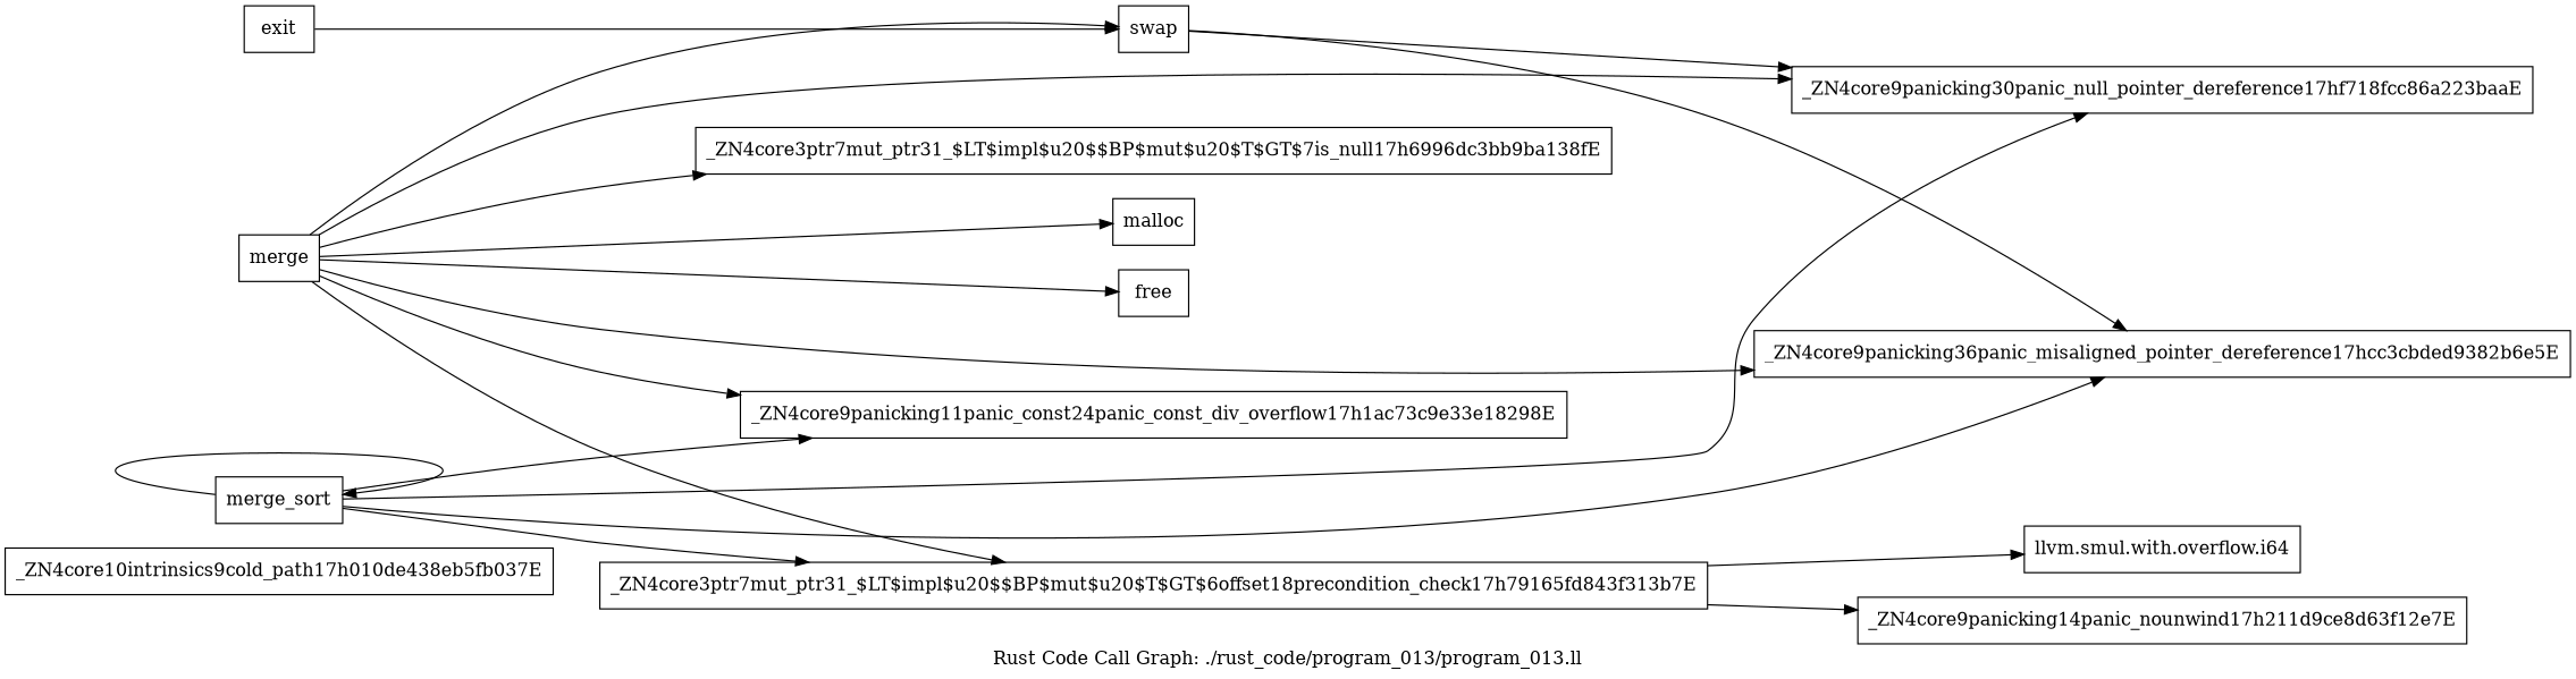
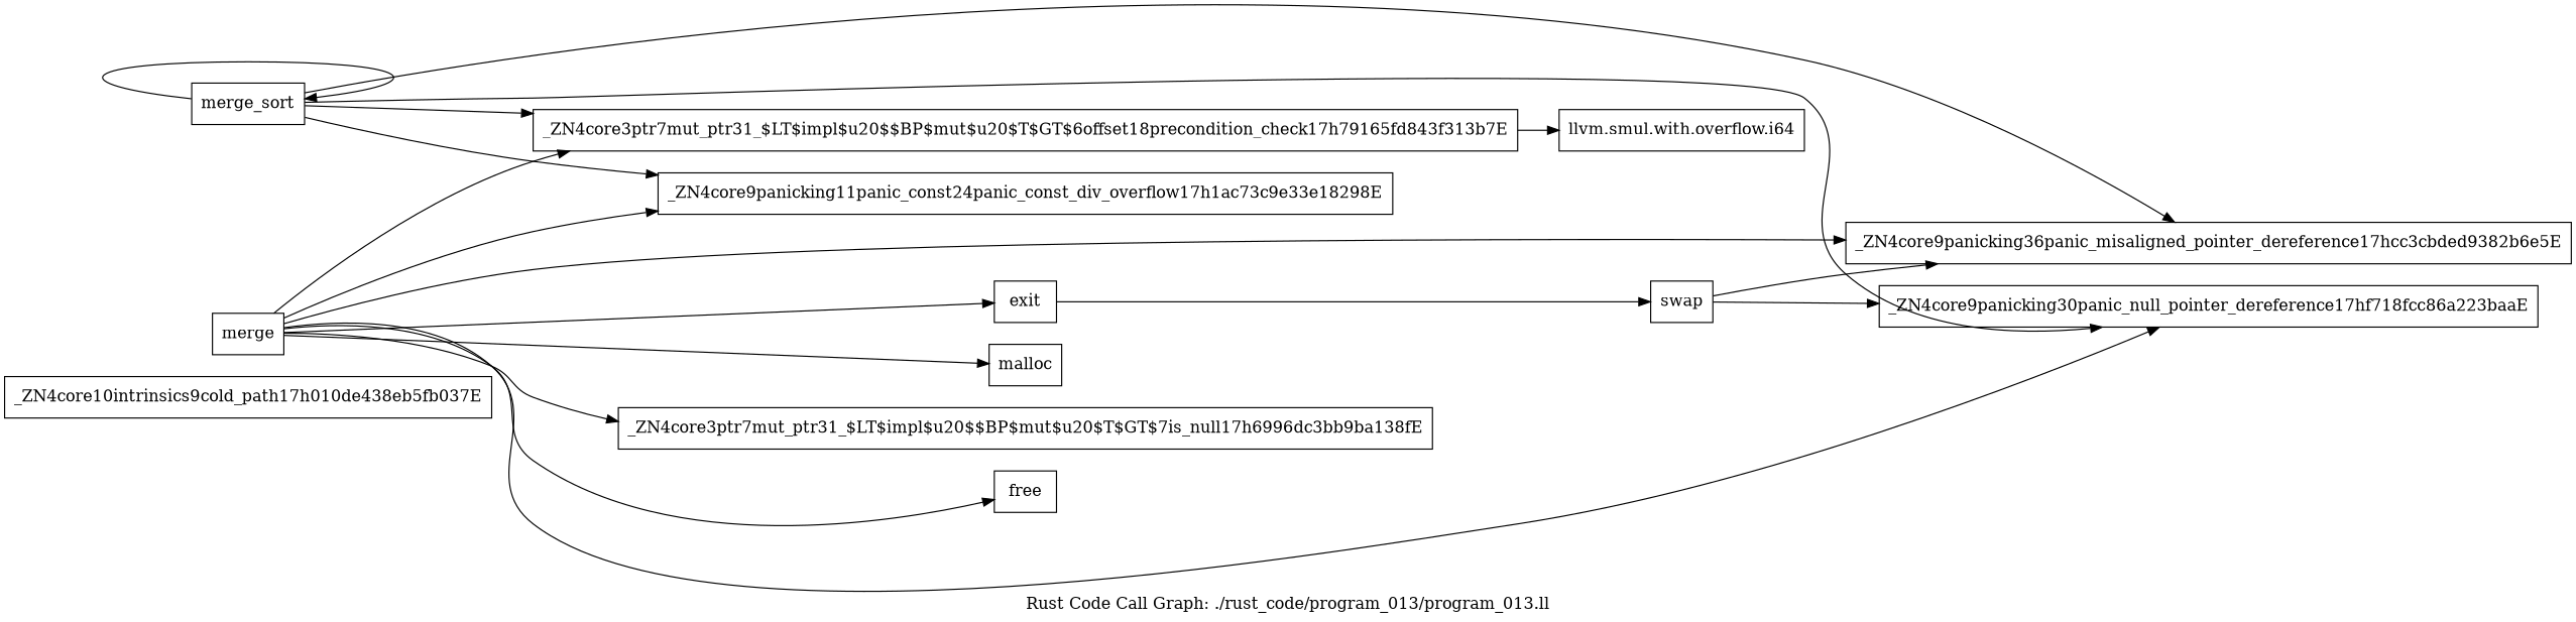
  digraph {
    label="Rust Code Call Graph: ./rust_code/program_013/program_013.ll"
    rankdir=LR
    node [shape=record]
    n1 [label="{_ZN4core10intrinsics9cold_path17h010de438eb5fb037E}"]
    n2 [label="{_ZN4core3ptr7mut_ptr31_$LT$impl$u20$$BP$mut$u20$T$GT$6offset18precondition_check17h79165fd843f313b7E}"]
    n3 [label="{llvm.smul.with.overflow.i64}"]
-   n4 [label="{_ZN4core9panicking14panic_nounwind17h211d9ce8d63f12e7E}"]
    n5 [label="{_ZN4core3ptr7mut_ptr31_$LT$impl$u20$$BP$mut$u20$T$GT$7is_null17h6996dc3bb9ba138fE}"]
    n6 [label="{swap}"]
    n7 [label="{_ZN4core9panicking36panic_misaligned_pointer_dereference17hcc3cbded9382b6e5E}"]
    n8 [label="{_ZN4core9panicking30panic_null_pointer_dereference17hf718fcc86a223baaE}"]
    n9 [label="{merge}"]
    n10 [label="{malloc}"]
    n11 [label="{exit}"]
    n12 [label="{_ZN4core9panicking11panic_const24panic_const_div_overflow17h1ac73c9e33e18298E}"]
    n13 [label="{free}"]
    n14 [label="{merge_sort}"]
    n2 -> n3
-   n2 -> n4
    n6 -> n7
    n6 -> n8
    n9 -> n2
    n9 -> n5
    n9 -> n7
    n9 -> n8
    n9 -> n10
-   n9 -> n6
+   n9 -> n11
    n9 -> n12
    n9 -> n13
    n11 -> n6
    n14 -> n2
    n14 -> n7
    n14 -> n8
    n14 -> n12
    n14 -> n14
  }
